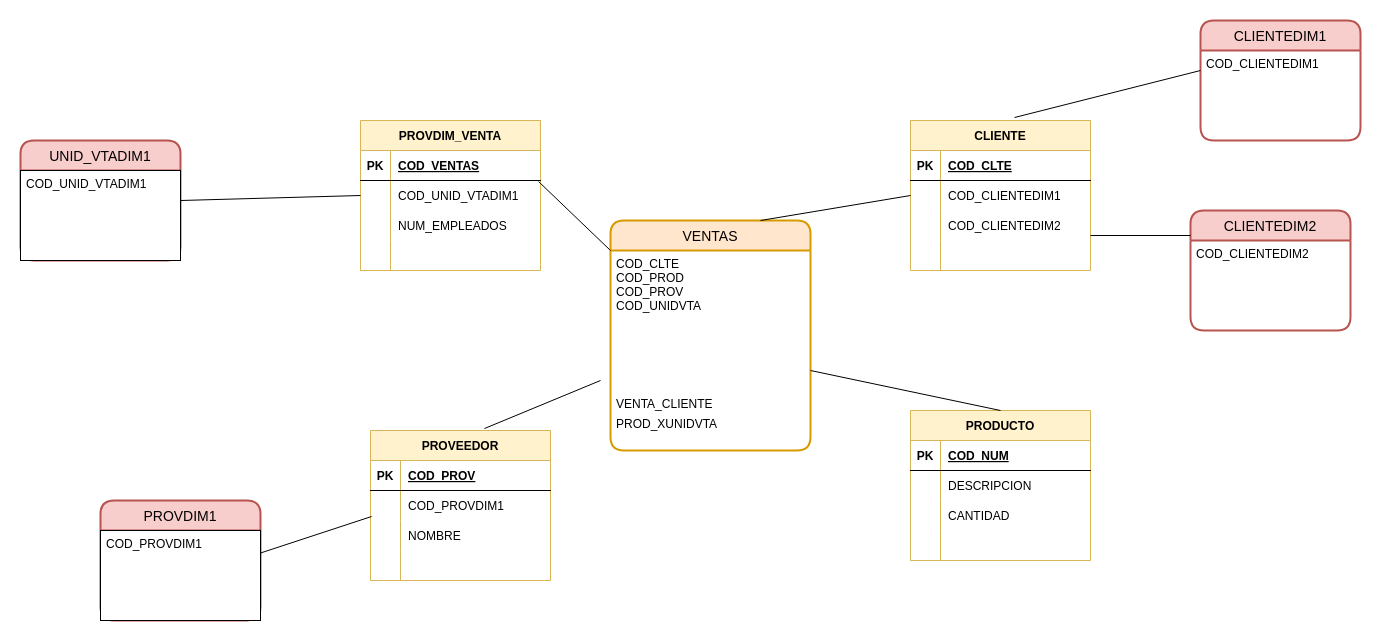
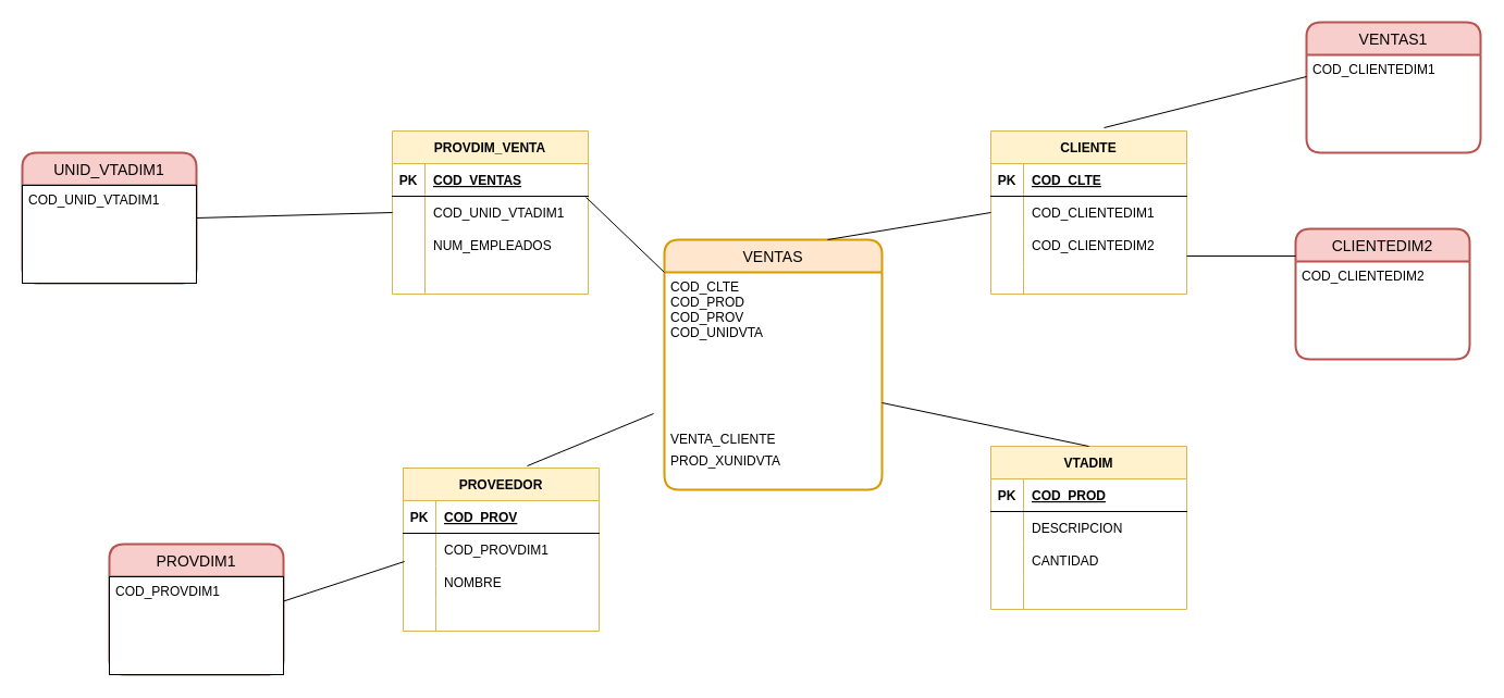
  <mxCell id="0" />
  <mxCell id="1" parent="0" />
- <mxCell id="2" value="PRODUCTO" style="shape=table;startSize=30;container=1;collapsible=1;childLayout=tableLayout;fixedRows=1;rowLines=0;fontStyle=1;align=center;resizeLast=1;fillColor=#fff2cc;strokeColor=#d6b656;" parent="1" vertex="1"><mxGeometry x="910" y="410" width="180" height="150" as="geometry" /></mxCell>
+ <mxCell id="2" value="VTADIM" style="shape=table;startSize=30;container=1;collapsible=1;childLayout=tableLayout;fixedRows=1;rowLines=0;fontStyle=1;align=center;resizeLast=1;fillColor=#fff2cc;strokeColor=#d6b656;" parent="1" vertex="1"><mxGeometry x="910" y="410" width="180" height="150" as="geometry" /></mxCell>
  <mxCell id="3" value="" style="shape=tableRow;horizontal=0;startSize=0;swimlaneHead=0;swimlaneBody=0;fillColor=none;collapsible=0;dropTarget=0;points=[[0,0.5],[1,0.5]];portConstraint=eastwest;top=0;left=0;right=0;bottom=1;" parent="2" vertex="1"><mxGeometry y="30" width="180" height="30" as="geometry" /></mxCell>
  <mxCell id="4" value="PK" style="shape=partialRectangle;connectable=0;fillColor=none;top=0;left=0;bottom=0;right=0;fontStyle=1;overflow=hidden;" parent="3" vertex="1"><mxGeometry width="30" height="30" as="geometry"><mxRectangle width="30" height="30" as="alternateBounds" /></mxGeometry></mxCell>
- <mxCell id="5" value="COD_NUM" style="shape=partialRectangle;connectable=0;fillColor=none;top=0;left=0;bottom=0;right=0;align=left;spacingLeft=6;fontStyle=5;overflow=hidden;" parent="3" vertex="1"><mxGeometry x="30" width="150" height="30" as="geometry"><mxRectangle width="150" height="30" as="alternateBounds" /></mxGeometry></mxCell>
+ <mxCell id="5" value="COD_PROD" style="shape=partialRectangle;connectable=0;fillColor=none;top=0;left=0;bottom=0;right=0;align=left;spacingLeft=6;fontStyle=5;overflow=hidden;" parent="3" vertex="1"><mxGeometry x="30" width="150" height="30" as="geometry"><mxRectangle width="150" height="30" as="alternateBounds" /></mxGeometry></mxCell>
  <mxCell id="6" value="" style="shape=tableRow;horizontal=0;startSize=0;swimlaneHead=0;swimlaneBody=0;fillColor=none;collapsible=0;dropTarget=0;points=[[0,0.5],[1,0.5]];portConstraint=eastwest;top=0;left=0;right=0;bottom=0;" parent="2" vertex="1"><mxGeometry y="60" width="180" height="30" as="geometry" /></mxCell>
  <mxCell id="7" value="" style="shape=partialRectangle;connectable=0;fillColor=none;top=0;left=0;bottom=0;right=0;editable=1;overflow=hidden;" parent="6" vertex="1"><mxGeometry width="30" height="30" as="geometry"><mxRectangle width="30" height="30" as="alternateBounds" /></mxGeometry></mxCell>
  <mxCell id="8" value="DESCRIPCION" style="shape=partialRectangle;connectable=0;fillColor=none;top=0;left=0;bottom=0;right=0;align=left;spacingLeft=6;overflow=hidden;" parent="6" vertex="1"><mxGeometry x="30" width="150" height="30" as="geometry"><mxRectangle width="150" height="30" as="alternateBounds" /></mxGeometry></mxCell>
  <mxCell id="9" value="" style="shape=tableRow;horizontal=0;startSize=0;swimlaneHead=0;swimlaneBody=0;fillColor=none;collapsible=0;dropTarget=0;points=[[0,0.5],[1,0.5]];portConstraint=eastwest;top=0;left=0;right=0;bottom=0;" parent="2" vertex="1"><mxGeometry y="90" width="180" height="30" as="geometry" /></mxCell>
  <mxCell id="10" value="" style="shape=partialRectangle;connectable=0;fillColor=none;top=0;left=0;bottom=0;right=0;editable=1;overflow=hidden;" parent="9" vertex="1"><mxGeometry width="30" height="30" as="geometry"><mxRectangle width="30" height="30" as="alternateBounds" /></mxGeometry></mxCell>
  <mxCell id="11" value="CANTIDAD" style="shape=partialRectangle;connectable=0;fillColor=none;top=0;left=0;bottom=0;right=0;align=left;spacingLeft=6;overflow=hidden;" parent="9" vertex="1"><mxGeometry x="30" width="150" height="30" as="geometry"><mxRectangle width="150" height="30" as="alternateBounds" /></mxGeometry></mxCell>
  <mxCell id="12" value="" style="shape=tableRow;horizontal=0;startSize=0;swimlaneHead=0;swimlaneBody=0;fillColor=none;collapsible=0;dropTarget=0;points=[[0,0.5],[1,0.5]];portConstraint=eastwest;top=0;left=0;right=0;bottom=0;" parent="2" vertex="1"><mxGeometry y="120" width="180" height="30" as="geometry" /></mxCell>
  <mxCell id="13" value="" style="shape=partialRectangle;connectable=0;fillColor=none;top=0;left=0;bottom=0;right=0;editable=1;overflow=hidden;" parent="12" vertex="1"><mxGeometry width="30" height="30" as="geometry"><mxRectangle width="30" height="30" as="alternateBounds" /></mxGeometry></mxCell>
  <mxCell id="14" value="" style="shape=partialRectangle;connectable=0;fillColor=none;top=0;left=0;bottom=0;right=0;align=left;spacingLeft=6;overflow=hidden;" parent="12" vertex="1"><mxGeometry x="30" width="150" height="30" as="geometry"><mxRectangle width="150" height="30" as="alternateBounds" /></mxGeometry></mxCell>
  <mxCell id="15" value="CLIENTE" style="shape=table;startSize=30;container=1;collapsible=1;childLayout=tableLayout;fixedRows=1;rowLines=0;fontStyle=1;align=center;resizeLast=1;fillColor=#fff2cc;strokeColor=#d6b656;" parent="1" vertex="1"><mxGeometry x="910" y="120" width="180" height="150" as="geometry" /></mxCell>
  <mxCell id="16" value="" style="shape=tableRow;horizontal=0;startSize=0;swimlaneHead=0;swimlaneBody=0;fillColor=none;collapsible=0;dropTarget=0;points=[[0,0.5],[1,0.5]];portConstraint=eastwest;top=0;left=0;right=0;bottom=1;" parent="15" vertex="1"><mxGeometry y="30" width="180" height="30" as="geometry" /></mxCell>
  <mxCell id="17" value="PK" style="shape=partialRectangle;connectable=0;fillColor=none;top=0;left=0;bottom=0;right=0;fontStyle=1;overflow=hidden;" parent="16" vertex="1"><mxGeometry width="30" height="30" as="geometry"><mxRectangle width="30" height="30" as="alternateBounds" /></mxGeometry></mxCell>
  <mxCell id="18" value="COD_CLTE" style="shape=partialRectangle;connectable=0;fillColor=none;top=0;left=0;bottom=0;right=0;align=left;spacingLeft=6;fontStyle=5;overflow=hidden;" parent="16" vertex="1"><mxGeometry x="30" width="150" height="30" as="geometry"><mxRectangle width="150" height="30" as="alternateBounds" /></mxGeometry></mxCell>
  <mxCell id="19" value="" style="shape=tableRow;horizontal=0;startSize=0;swimlaneHead=0;swimlaneBody=0;fillColor=none;collapsible=0;dropTarget=0;points=[[0,0.5],[1,0.5]];portConstraint=eastwest;top=0;left=0;right=0;bottom=0;" parent="15" vertex="1"><mxGeometry y="60" width="180" height="30" as="geometry" /></mxCell>
  <mxCell id="20" value="" style="shape=partialRectangle;connectable=0;fillColor=none;top=0;left=0;bottom=0;right=0;editable=1;overflow=hidden;" parent="19" vertex="1"><mxGeometry width="30" height="30" as="geometry"><mxRectangle width="30" height="30" as="alternateBounds" /></mxGeometry></mxCell>
  <mxCell id="21" value="COD_CLIENTEDIM1" style="shape=partialRectangle;connectable=0;fillColor=none;top=0;left=0;bottom=0;right=0;align=left;spacingLeft=6;overflow=hidden;" parent="19" vertex="1"><mxGeometry x="30" width="150" height="30" as="geometry"><mxRectangle width="150" height="30" as="alternateBounds" /></mxGeometry></mxCell>
  <mxCell id="22" value="" style="shape=tableRow;horizontal=0;startSize=0;swimlaneHead=0;swimlaneBody=0;fillColor=none;collapsible=0;dropTarget=0;points=[[0,0.5],[1,0.5]];portConstraint=eastwest;top=0;left=0;right=0;bottom=0;" parent="15" vertex="1"><mxGeometry y="90" width="180" height="30" as="geometry" /></mxCell>
  <mxCell id="23" value="" style="shape=partialRectangle;connectable=0;fillColor=none;top=0;left=0;bottom=0;right=0;editable=1;overflow=hidden;" parent="22" vertex="1"><mxGeometry width="30" height="30" as="geometry"><mxRectangle width="30" height="30" as="alternateBounds" /></mxGeometry></mxCell>
  <mxCell id="24" value="COD_CLIENTEDIM2" style="shape=partialRectangle;connectable=0;fillColor=none;top=0;left=0;bottom=0;right=0;align=left;spacingLeft=6;overflow=hidden;" parent="22" vertex="1"><mxGeometry x="30" width="150" height="30" as="geometry"><mxRectangle width="150" height="30" as="alternateBounds" /></mxGeometry></mxCell>
  <mxCell id="25" value="" style="shape=tableRow;horizontal=0;startSize=0;swimlaneHead=0;swimlaneBody=0;fillColor=none;collapsible=0;dropTarget=0;points=[[0,0.5],[1,0.5]];portConstraint=eastwest;top=0;left=0;right=0;bottom=0;" parent="15" vertex="1"><mxGeometry y="120" width="180" height="30" as="geometry" /></mxCell>
  <mxCell id="26" value="" style="shape=partialRectangle;connectable=0;fillColor=none;top=0;left=0;bottom=0;right=0;editable=1;overflow=hidden;" parent="25" vertex="1"><mxGeometry width="30" height="30" as="geometry"><mxRectangle width="30" height="30" as="alternateBounds" /></mxGeometry></mxCell>
  <mxCell id="27" value="" style="shape=partialRectangle;connectable=0;fillColor=none;top=0;left=0;bottom=0;right=0;align=left;spacingLeft=6;overflow=hidden;" parent="25" vertex="1"><mxGeometry x="30" width="150" height="30" as="geometry"><mxRectangle width="150" height="30" as="alternateBounds" /></mxGeometry></mxCell>
  <mxCell id="28" value="PROVDIM_VENTA" style="shape=table;startSize=30;container=1;collapsible=1;childLayout=tableLayout;fixedRows=1;rowLines=0;fontStyle=1;align=center;resizeLast=1;fillColor=#fff2cc;strokeColor=#d6b656;" parent="1" vertex="1"><mxGeometry x="360" y="120" width="180" height="150" as="geometry" /></mxCell>
  <mxCell id="29" value="" style="shape=tableRow;horizontal=0;startSize=0;swimlaneHead=0;swimlaneBody=0;fillColor=none;collapsible=0;dropTarget=0;points=[[0,0.5],[1,0.5]];portConstraint=eastwest;top=0;left=0;right=0;bottom=1;" parent="28" vertex="1"><mxGeometry y="30" width="180" height="30" as="geometry" /></mxCell>
  <mxCell id="30" value="PK" style="shape=partialRectangle;connectable=0;fillColor=none;top=0;left=0;bottom=0;right=0;fontStyle=1;overflow=hidden;" parent="29" vertex="1"><mxGeometry width="30" height="30" as="geometry"><mxRectangle width="30" height="30" as="alternateBounds" /></mxGeometry></mxCell>
  <mxCell id="31" value="COD_VENTAS" style="shape=partialRectangle;connectable=0;fillColor=none;top=0;left=0;bottom=0;right=0;align=left;spacingLeft=6;fontStyle=5;overflow=hidden;" parent="29" vertex="1"><mxGeometry x="30" width="150" height="30" as="geometry"><mxRectangle width="150" height="30" as="alternateBounds" /></mxGeometry></mxCell>
  <mxCell id="32" value="" style="shape=tableRow;horizontal=0;startSize=0;swimlaneHead=0;swimlaneBody=0;fillColor=none;collapsible=0;dropTarget=0;points=[[0,0.5],[1,0.5]];portConstraint=eastwest;top=0;left=0;right=0;bottom=0;" parent="28" vertex="1"><mxGeometry y="60" width="180" height="30" as="geometry" /></mxCell>
  <mxCell id="33" value="" style="shape=partialRectangle;connectable=0;fillColor=none;top=0;left=0;bottom=0;right=0;editable=1;overflow=hidden;" parent="32" vertex="1"><mxGeometry width="30" height="30" as="geometry"><mxRectangle width="30" height="30" as="alternateBounds" /></mxGeometry></mxCell>
  <mxCell id="34" value="COD_UNID_VTADIM1" style="shape=partialRectangle;connectable=0;fillColor=none;top=0;left=0;bottom=0;right=0;align=left;spacingLeft=6;overflow=hidden;" parent="32" vertex="1"><mxGeometry x="30" width="150" height="30" as="geometry"><mxRectangle width="150" height="30" as="alternateBounds" /></mxGeometry></mxCell>
  <mxCell id="35" value="" style="shape=tableRow;horizontal=0;startSize=0;swimlaneHead=0;swimlaneBody=0;fillColor=none;collapsible=0;dropTarget=0;points=[[0,0.5],[1,0.5]];portConstraint=eastwest;top=0;left=0;right=0;bottom=0;" parent="28" vertex="1"><mxGeometry y="90" width="180" height="30" as="geometry" /></mxCell>
  <mxCell id="36" value="" style="shape=partialRectangle;connectable=0;fillColor=none;top=0;left=0;bottom=0;right=0;editable=1;overflow=hidden;" parent="35" vertex="1"><mxGeometry width="30" height="30" as="geometry"><mxRectangle width="30" height="30" as="alternateBounds" /></mxGeometry></mxCell>
  <mxCell id="37" value="NUM_EMPLEADOS" style="shape=partialRectangle;connectable=0;fillColor=none;top=0;left=0;bottom=0;right=0;align=left;spacingLeft=6;overflow=hidden;" parent="35" vertex="1"><mxGeometry x="30" width="150" height="30" as="geometry"><mxRectangle width="150" height="30" as="alternateBounds" /></mxGeometry></mxCell>
  <mxCell id="38" value="" style="shape=tableRow;horizontal=0;startSize=0;swimlaneHead=0;swimlaneBody=0;fillColor=none;collapsible=0;dropTarget=0;points=[[0,0.5],[1,0.5]];portConstraint=eastwest;top=0;left=0;right=0;bottom=0;" parent="28" vertex="1"><mxGeometry y="120" width="180" height="30" as="geometry" /></mxCell>
  <mxCell id="39" value="" style="shape=partialRectangle;connectable=0;fillColor=none;top=0;left=0;bottom=0;right=0;editable=1;overflow=hidden;" parent="38" vertex="1"><mxGeometry width="30" height="30" as="geometry"><mxRectangle width="30" height="30" as="alternateBounds" /></mxGeometry></mxCell>
  <mxCell id="40" value="" style="shape=partialRectangle;connectable=0;fillColor=none;top=0;left=0;bottom=0;right=0;align=left;spacingLeft=6;overflow=hidden;" parent="38" vertex="1"><mxGeometry x="30" width="150" height="30" as="geometry"><mxRectangle width="150" height="30" as="alternateBounds" /></mxGeometry></mxCell>
  <mxCell id="41" value="PROVEEDOR" style="shape=table;startSize=30;container=1;collapsible=1;childLayout=tableLayout;fixedRows=1;rowLines=0;fontStyle=1;align=center;resizeLast=1;fillColor=#fff2cc;strokeColor=#d6b656;" parent="1" vertex="1"><mxGeometry x="370" y="430" width="180" height="150" as="geometry" /></mxCell>
  <mxCell id="42" value="" style="shape=tableRow;horizontal=0;startSize=0;swimlaneHead=0;swimlaneBody=0;fillColor=none;collapsible=0;dropTarget=0;points=[[0,0.5],[1,0.5]];portConstraint=eastwest;top=0;left=0;right=0;bottom=1;" parent="41" vertex="1"><mxGeometry y="30" width="180" height="30" as="geometry" /></mxCell>
  <mxCell id="43" value="PK" style="shape=partialRectangle;connectable=0;fillColor=none;top=0;left=0;bottom=0;right=0;fontStyle=1;overflow=hidden;" parent="42" vertex="1"><mxGeometry width="30" height="30" as="geometry"><mxRectangle width="30" height="30" as="alternateBounds" /></mxGeometry></mxCell>
  <mxCell id="44" value="COD_PROV" style="shape=partialRectangle;connectable=0;fillColor=none;top=0;left=0;bottom=0;right=0;align=left;spacingLeft=6;fontStyle=5;overflow=hidden;" parent="42" vertex="1"><mxGeometry x="30" width="150" height="30" as="geometry"><mxRectangle width="150" height="30" as="alternateBounds" /></mxGeometry></mxCell>
  <mxCell id="45" value="" style="shape=tableRow;horizontal=0;startSize=0;swimlaneHead=0;swimlaneBody=0;fillColor=none;collapsible=0;dropTarget=0;points=[[0,0.5],[1,0.5]];portConstraint=eastwest;top=0;left=0;right=0;bottom=0;" parent="41" vertex="1"><mxGeometry y="60" width="180" height="30" as="geometry" /></mxCell>
  <mxCell id="46" value="" style="shape=partialRectangle;connectable=0;fillColor=none;top=0;left=0;bottom=0;right=0;editable=1;overflow=hidden;" parent="45" vertex="1"><mxGeometry width="30" height="30" as="geometry"><mxRectangle width="30" height="30" as="alternateBounds" /></mxGeometry></mxCell>
  <mxCell id="47" value="COD_PROVDIM1" style="shape=partialRectangle;connectable=0;fillColor=none;top=0;left=0;bottom=0;right=0;align=left;spacingLeft=6;overflow=hidden;" parent="45" vertex="1"><mxGeometry x="30" width="150" height="30" as="geometry"><mxRectangle width="150" height="30" as="alternateBounds" /></mxGeometry></mxCell>
  <mxCell id="48" value="" style="shape=tableRow;horizontal=0;startSize=0;swimlaneHead=0;swimlaneBody=0;fillColor=none;collapsible=0;dropTarget=0;points=[[0,0.5],[1,0.5]];portConstraint=eastwest;top=0;left=0;right=0;bottom=0;" parent="41" vertex="1"><mxGeometry y="90" width="180" height="30" as="geometry" /></mxCell>
  <mxCell id="49" value="" style="shape=partialRectangle;connectable=0;fillColor=none;top=0;left=0;bottom=0;right=0;editable=1;overflow=hidden;" parent="48" vertex="1"><mxGeometry width="30" height="30" as="geometry"><mxRectangle width="30" height="30" as="alternateBounds" /></mxGeometry></mxCell>
  <mxCell id="50" value="NOMBRE" style="shape=partialRectangle;connectable=0;fillColor=none;top=0;left=0;bottom=0;right=0;align=left;spacingLeft=6;overflow=hidden;" parent="48" vertex="1"><mxGeometry x="30" width="150" height="30" as="geometry"><mxRectangle width="150" height="30" as="alternateBounds" /></mxGeometry></mxCell>
  <mxCell id="51" value="" style="shape=tableRow;horizontal=0;startSize=0;swimlaneHead=0;swimlaneBody=0;fillColor=none;collapsible=0;dropTarget=0;points=[[0,0.5],[1,0.5]];portConstraint=eastwest;top=0;left=0;right=0;bottom=0;" parent="41" vertex="1"><mxGeometry y="120" width="180" height="30" as="geometry" /></mxCell>
  <mxCell id="52" value="" style="shape=partialRectangle;connectable=0;fillColor=none;top=0;left=0;bottom=0;right=0;editable=1;overflow=hidden;" parent="51" vertex="1"><mxGeometry width="30" height="30" as="geometry"><mxRectangle width="30" height="30" as="alternateBounds" /></mxGeometry></mxCell>
  <mxCell id="53" value="" style="shape=partialRectangle;connectable=0;fillColor=none;top=0;left=0;bottom=0;right=0;align=left;spacingLeft=6;overflow=hidden;" parent="51" vertex="1"><mxGeometry x="30" width="150" height="30" as="geometry"><mxRectangle width="150" height="30" as="alternateBounds" /></mxGeometry></mxCell>
  <mxCell id="54" value="VENTAS" style="swimlane;childLayout=stackLayout;horizontal=1;startSize=30;horizontalStack=0;rounded=1;fontSize=14;fontStyle=0;strokeWidth=2;resizeParent=0;resizeLast=1;shadow=0;dashed=0;align=center;fillColor=#ffe6cc;strokeColor=#d79b00;" parent="1" vertex="1"><mxGeometry x="610" y="220" width="200" height="230" as="geometry" /></mxCell>
  <mxCell id="55" value="COD_CLTE&#10;COD_PROD&#10;COD_PROV&#10;COD_UNIDVTA" style="align=left;strokeColor=none;fillColor=none;spacingLeft=4;fontSize=12;verticalAlign=top;resizable=0;rotatable=0;part=1;" parent="54" vertex="1"><mxGeometry y="30" width="200" height="140" as="geometry" /></mxCell>
  <mxCell id="56" value="VENTA_CLIENTE" style="text;strokeColor=none;fillColor=none;spacingLeft=4;spacingRight=4;overflow=hidden;rotatable=0;points=[[0,0.5],[1,0.5]];portConstraint=eastwest;fontSize=12;" parent="54" vertex="1"><mxGeometry y="170" width="200" height="20" as="geometry" /></mxCell>
  <mxCell id="57" value="PROD_XUNIDVTA" style="text;strokeColor=none;fillColor=none;spacingLeft=4;spacingRight=4;overflow=hidden;rotatable=0;points=[[0,0.5],[1,0.5]];portConstraint=eastwest;fontSize=12;" parent="54" vertex="1"><mxGeometry y="190" width="200" height="40" as="geometry" /></mxCell>
  <mxCell id="58" value="" style="endArrow=none;html=1;rounded=0;entryX=0;entryY=0.5;entryDx=0;entryDy=0;exitX=0.75;exitY=0;exitDx=0;exitDy=0;" parent="1" source="54" target="19" edge="1"><mxGeometry relative="1" as="geometry"><mxPoint x="640" y="360" as="sourcePoint" /><mxPoint x="800" y="360" as="targetPoint" /></mxGeometry></mxCell>
  <mxCell id="59" value="" style="endArrow=none;html=1;rounded=0;entryX=0.633;entryY=-0.013;entryDx=0;entryDy=0;entryPerimeter=0;" parent="1" target="41" edge="1"><mxGeometry relative="1" as="geometry"><mxPoint x="600" y="380" as="sourcePoint" /><mxPoint x="800" y="360" as="targetPoint" /></mxGeometry></mxCell>
  <mxCell id="60" value="" style="endArrow=none;html=1;rounded=0;exitX=0.5;exitY=0;exitDx=0;exitDy=0;" parent="1" source="2" edge="1"><mxGeometry relative="1" as="geometry"><mxPoint x="640" y="360" as="sourcePoint" /><mxPoint x="810" y="370" as="targetPoint" /></mxGeometry></mxCell>
  <mxCell id="61" value="" style="endArrow=none;html=1;rounded=0;exitX=0;exitY=0;exitDx=0;exitDy=0;entryX=0.989;entryY=0.033;entryDx=0;entryDy=0;entryPerimeter=0;" parent="1" source="55" target="32" edge="1"><mxGeometry relative="1" as="geometry"><mxPoint x="640" y="360" as="sourcePoint" /><mxPoint x="800" y="360" as="targetPoint" /></mxGeometry></mxCell>
- <mxCell id="62" value="CLIENTEDIM1" style="swimlane;childLayout=stackLayout;horizontal=1;startSize=30;horizontalStack=0;rounded=1;fontSize=14;fontStyle=0;strokeWidth=2;resizeParent=0;resizeLast=1;shadow=0;dashed=0;align=center;fillColor=#f8cecc;strokeColor=#b85450;" vertex="1" parent="1"><mxGeometry x="1200" y="20" width="160" height="120" as="geometry" /></mxCell>
+ <mxCell id="62" value="VENTAS1" style="swimlane;childLayout=stackLayout;horizontal=1;startSize=30;horizontalStack=0;rounded=1;fontSize=14;fontStyle=0;strokeWidth=2;resizeParent=0;resizeLast=1;shadow=0;dashed=0;align=center;fillColor=#f8cecc;strokeColor=#b85450;" vertex="1" parent="1"><mxGeometry x="1200" y="20" width="160" height="120" as="geometry" /></mxCell>
  <mxCell id="63" value="COD_CLIENTEDIM1" style="align=left;strokeColor=none;fillColor=none;spacingLeft=4;fontSize=12;verticalAlign=top;resizable=0;rotatable=0;part=1;" vertex="1" parent="62"><mxGeometry y="30" width="160" height="90" as="geometry" /></mxCell>
  <mxCell id="64" value="CLIENTEDIM2" style="swimlane;childLayout=stackLayout;horizontal=1;startSize=30;horizontalStack=0;rounded=1;fontSize=14;fontStyle=0;strokeWidth=2;resizeParent=0;resizeLast=1;shadow=0;dashed=0;align=center;fillColor=#f8cecc;strokeColor=#b85450;" vertex="1" parent="1"><mxGeometry x="1190" y="210" width="160" height="120" as="geometry" /></mxCell>
  <mxCell id="65" value="COD_CLIENTEDIM2" style="align=left;strokeColor=none;fillColor=none;spacingLeft=4;fontSize=12;verticalAlign=top;resizable=0;rotatable=0;part=1;" vertex="1" parent="64"><mxGeometry y="30" width="160" height="90" as="geometry" /></mxCell>
  <mxCell id="66" value="" style="line;strokeWidth=1;rotatable=0;dashed=0;labelPosition=right;align=left;verticalAlign=middle;spacingTop=0;spacingLeft=6;points=[];portConstraint=eastwest;" vertex="1" parent="1"><mxGeometry x="1090" y="230" width="100" height="10" as="geometry" /></mxCell>
  <mxCell id="67" value="" style="endArrow=none;html=1;rounded=0;exitX=0.578;exitY=-0.02;exitDx=0;exitDy=0;exitPerimeter=0;" edge="1" parent="1" source="15"><mxGeometry relative="1" as="geometry"><mxPoint x="1040" y="70" as="sourcePoint" /><mxPoint x="1200" y="70" as="targetPoint" /></mxGeometry></mxCell>
  <mxCell id="68" value="PROVDIM1" style="swimlane;childLayout=stackLayout;horizontal=1;startSize=30;horizontalStack=0;rounded=1;fontSize=14;fontStyle=0;strokeWidth=2;resizeParent=0;resizeLast=1;shadow=0;dashed=0;align=center;fillColor=#f8cecc;strokeColor=#b85450;" vertex="1" parent="1"><mxGeometry x="100" y="500" width="160" height="120" as="geometry" /></mxCell>
  <mxCell id="69" value="COD_PROVDIM1" style="align=left;spacingLeft=4;fontSize=12;verticalAlign=top;resizable=0;rotatable=0;part=1;" vertex="1" parent="68"><mxGeometry y="30" width="160" height="90" as="geometry" /></mxCell>
  <mxCell id="70" value="" style="endArrow=none;html=1;rounded=0;exitX=0.006;exitY=0.867;exitDx=0;exitDy=0;exitPerimeter=0;entryX=1;entryY=0.25;entryDx=0;entryDy=0;" edge="1" parent="1" source="45" target="69"><mxGeometry relative="1" as="geometry"><mxPoint x="640" y="360" as="sourcePoint" /><mxPoint x="800" y="360" as="targetPoint" /></mxGeometry></mxCell>
  <mxCell id="71" value="UNID_VTADIM1" style="swimlane;childLayout=stackLayout;horizontal=1;startSize=30;horizontalStack=0;rounded=1;fontSize=14;fontStyle=0;strokeWidth=2;resizeParent=0;resizeLast=1;shadow=0;dashed=0;align=center;fillColor=#f8cecc;strokeColor=#b85450;" vertex="1" parent="1"><mxGeometry x="20" y="140" width="160" height="120" as="geometry" /></mxCell>
  <mxCell id="72" value="COD_UNID_VTADIM1" style="align=left;spacingLeft=4;fontSize=12;verticalAlign=top;resizable=0;rotatable=0;part=1;" vertex="1" parent="71"><mxGeometry y="30" width="160" height="90" as="geometry" /></mxCell>
  <mxCell id="73" value="" style="endArrow=none;html=1;rounded=0;exitX=1;exitY=0.5;exitDx=0;exitDy=0;entryX=0;entryY=0.5;entryDx=0;entryDy=0;" edge="1" parent="1" source="71" target="32"><mxGeometry relative="1" as="geometry"><mxPoint x="260" y="310" as="sourcePoint" /><mxPoint x="420" y="310" as="targetPoint" /></mxGeometry></mxCell>
